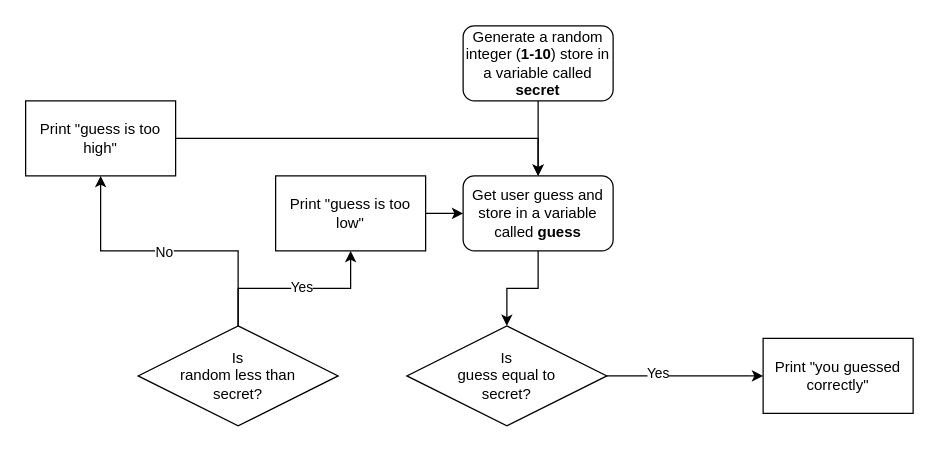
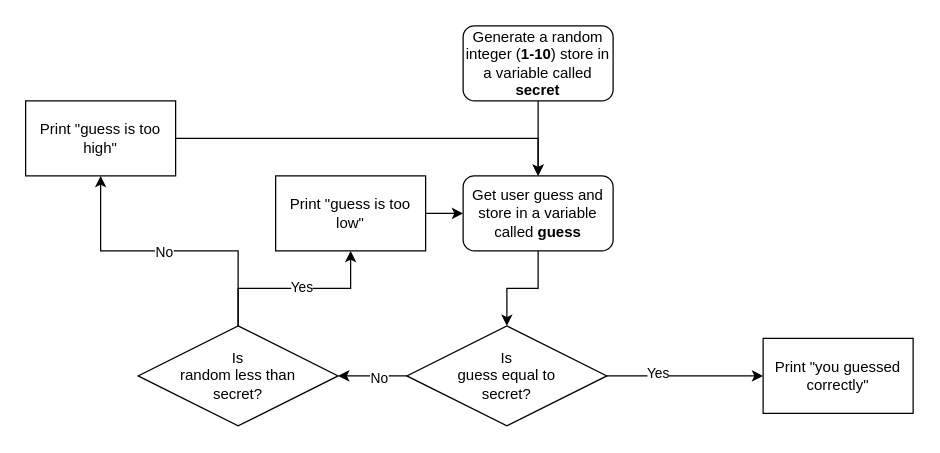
  <mxCell id="0" />
  <mxCell id="1" parent="0" />
  <mxCell id="2" style="edgeStyle=orthogonalEdgeStyle;rounded=0;orthogonalLoop=1;jettySize=auto;html=1;exitX=0.5;exitY=1;exitDx=0;exitDy=0;" edge="1" parent="1" source="3" target="5"><mxGeometry relative="1" as="geometry" /></mxCell>
  <mxCell id="3" value="Generate a random integer (&lt;b&gt;1-10&lt;/b&gt;) store in a variable called &lt;b&gt;secret&lt;/b&gt;" style="rounded=1;whiteSpace=wrap;html=1;" vertex="1" parent="1"><mxGeometry x="370" y="20" width="120" height="60" as="geometry" /></mxCell>
  <mxCell id="4" style="edgeStyle=orthogonalEdgeStyle;rounded=0;orthogonalLoop=1;jettySize=auto;html=1;" edge="1" parent="1" source="5" target="10"><mxGeometry relative="1" as="geometry" /></mxCell>
  <mxCell id="5" value="Get user guess and store in a variable called &lt;b&gt;guess&lt;/b&gt;" style="rounded=1;whiteSpace=wrap;html=1;" vertex="1" parent="1"><mxGeometry x="370" y="140" width="120" height="60" as="geometry" /></mxCell>
  <mxCell id="6" value="" style="edgeStyle=orthogonalEdgeStyle;rounded=0;orthogonalLoop=1;jettySize=auto;html=1;" edge="1" parent="1" source="10" target="11"><mxGeometry relative="1" as="geometry" /></mxCell>
  <mxCell id="7" value="Yes" style="edgeLabel;html=1;align=center;verticalAlign=middle;resizable=0;points=[];" vertex="1" connectable="0" parent="6"><mxGeometry x="-0.365" y="3" relative="1" as="geometry"><mxPoint as="offset" /></mxGeometry></mxCell>
+ <mxCell id="8" value="" style="edgeStyle=orthogonalEdgeStyle;rounded=0;orthogonalLoop=1;jettySize=auto;html=1;" edge="1" parent="1" source="10" target="16"><mxGeometry relative="1" as="geometry" /></mxCell>
+ <mxCell id="9" value="No" style="edgeLabel;html=1;align=center;verticalAlign=middle;resizable=0;points=[];" vertex="1" connectable="0" parent="8"><mxGeometry x="-0.171" y="1" relative="1" as="geometry"><mxPoint as="offset" /></mxGeometry></mxCell>
  <mxCell id="10" value="Is&lt;br&gt;guess equal to &lt;br&gt;secret?" style="rhombus;whiteSpace=wrap;html=1;" vertex="1" parent="1"><mxGeometry x="325" y="260" width="160" height="80" as="geometry" /></mxCell>
  <mxCell id="11" value="Print &quot;you guessed correctly&quot;" style="whiteSpace=wrap;html=1;" vertex="1" parent="1"><mxGeometry x="610" y="270" width="120" height="60" as="geometry" /></mxCell>
  <mxCell id="12" value="" style="edgeStyle=orthogonalEdgeStyle;rounded=0;orthogonalLoop=1;jettySize=auto;html=1;entryX=0.5;entryY=1;entryDx=0;entryDy=0;" edge="1" parent="1" target="18"><mxGeometry relative="1" as="geometry"><mxPoint x="190" y="290" as="sourcePoint" /><mxPoint x="280" y="230" as="targetPoint" /><Array as="points"><mxPoint x="190" y="230" /><mxPoint x="280" y="230" /></Array></mxGeometry></mxCell>
  <mxCell id="13" value="Yes" style="edgeLabel;html=1;align=center;verticalAlign=middle;resizable=0;points=[];" vertex="1" connectable="0" parent="12"><mxGeometry x="-0.154" y="2" relative="1" as="geometry"><mxPoint x="34" as="offset" /></mxGeometry></mxCell>
  <mxCell id="14" value="" style="edgeStyle=orthogonalEdgeStyle;rounded=0;orthogonalLoop=1;jettySize=auto;html=1;" edge="1" parent="1" source="16" target="20"><mxGeometry relative="1" as="geometry" /></mxCell>
  <mxCell id="15" value="No" style="edgeLabel;html=1;align=center;verticalAlign=middle;resizable=0;points=[];" vertex="1" connectable="0" parent="14"><mxGeometry x="0.102" y="-4" relative="1" as="geometry"><mxPoint x="7" y="4" as="offset" /></mxGeometry></mxCell>
  <mxCell id="16" value="Is&lt;br&gt;random less than&lt;br&gt;secret?" style="rhombus;whiteSpace=wrap;html=1;" vertex="1" parent="1"><mxGeometry x="110" y="260" width="160" height="80" as="geometry" /></mxCell>
  <mxCell id="17" style="edgeStyle=orthogonalEdgeStyle;rounded=0;orthogonalLoop=1;jettySize=auto;html=1;" edge="1" parent="1" source="18" target="5"><mxGeometry relative="1" as="geometry" /></mxCell>
  <mxCell id="18" value="Print &quot;guess is too low&quot;" style="whiteSpace=wrap;html=1;" vertex="1" parent="1"><mxGeometry x="220" y="140" width="120" height="60" as="geometry" /></mxCell>
  <mxCell id="19" style="edgeStyle=orthogonalEdgeStyle;rounded=0;orthogonalLoop=1;jettySize=auto;html=1;entryX=0.5;entryY=0;entryDx=0;entryDy=0;" edge="1" parent="1" source="20" target="5"><mxGeometry relative="1" as="geometry" /></mxCell>
  <mxCell id="20" value="Print &quot;guess is too high&quot;" style="whiteSpace=wrap;html=1;" vertex="1" parent="1"><mxGeometry x="20" y="80" width="120" height="60" as="geometry" /></mxCell>
